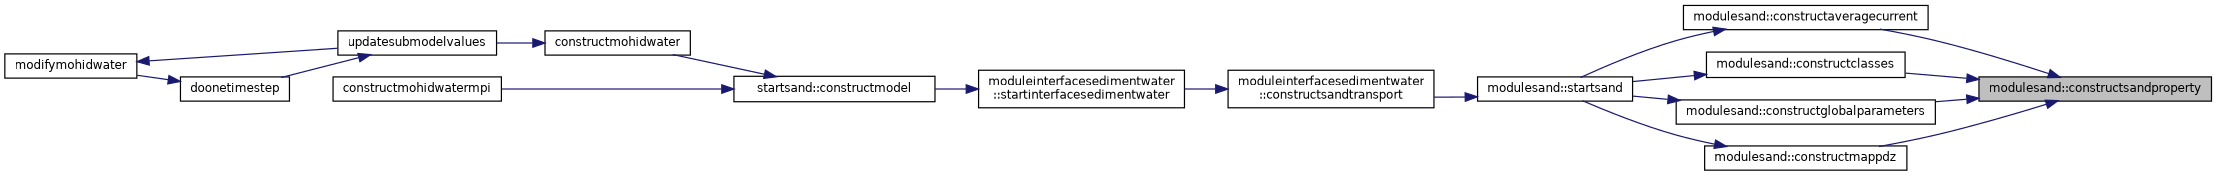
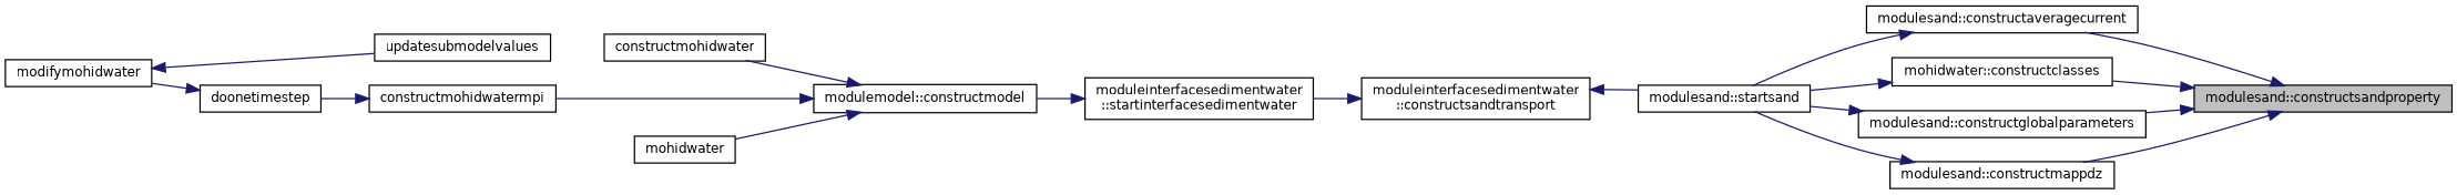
  digraph {
    rankdir=RL
    node [color=black fillcolor=white fontname=Helvetica fontsize=10 shape=record style=filled]
    edge [color=midnightblue dir=back fontname=Helvetica fontsize=10 labelfontname=Helvetica labelfontsize=10 style=solid]
    n1 [fillcolor=grey75 fontcolor=black height=0.2 label="modulesand::constructsandproperty" width=0.4]
    n2 [height=0.2 label="modulesand::constructaveragecurrent" width=0.4]
-   n3 [height=0.2 label="modulesand::constructclasses" width=0.4]
+   n3 [height=0.2 label="mohidwater::constructclasses" width=0.4]
    n4 [height=0.2 label="modulesand::constructglobalparameters" width=0.4]
    n5 [height=0.2 label="modulesand::constructmappdz" width=0.4]
    n6 [height=0.2 label="modulesand::startsand" width=0.4]
    n7 [height=0.2 label="moduleinterfacesedimentwater\l::constructsandtransport" width=0.4]
    n8 [height=0.2 label="moduleinterfacesedimentwater\l::startinterfacesedimentwater" width=0.4]
-   n9 [height=0.2 label="startsand::constructmodel" width=0.4]
+   n9 [height=0.2 label="modulemodel::constructmodel" width=0.4]
    n10 [height=0.2 label=constructmohidwater width=0.4]
    n11 [height=0.2 label=constructmohidwatermpi width=0.4]
+   n12 [height=0.2 label=mohidwater width=0.4]
    n13 [height=0.2 label=updatesubmodelvalues width=0.4]
    n14 [height=0.2 label=doonetimestep width=0.4]
    n15 [height=0.2 label=modifymohidwater width=0.4]
    n1 -> n2
    n1 -> n3
    n1 -> n4
    n1 -> n5
    n2 -> n6
    n3 -> n6
    n4 -> n6
    n5 -> n6
-   n6 -> n7
+   n7 -> n6
    n7 -> n8
    n8 -> n9
    n9 -> n10
    n9 -> n11
-   n10 -> n13
-   n13 -> n14
+   n9 -> n12
+   n11 -> n14
    n14 -> n15
    n15 -> n13
  }
